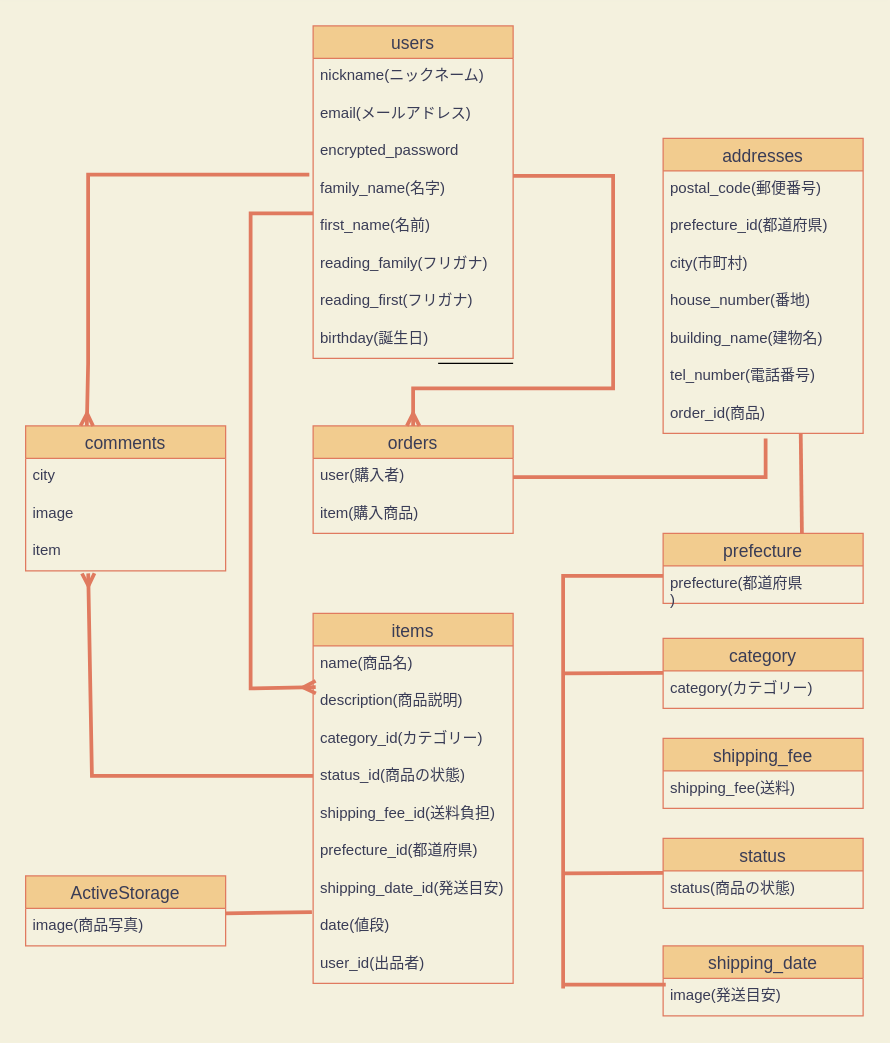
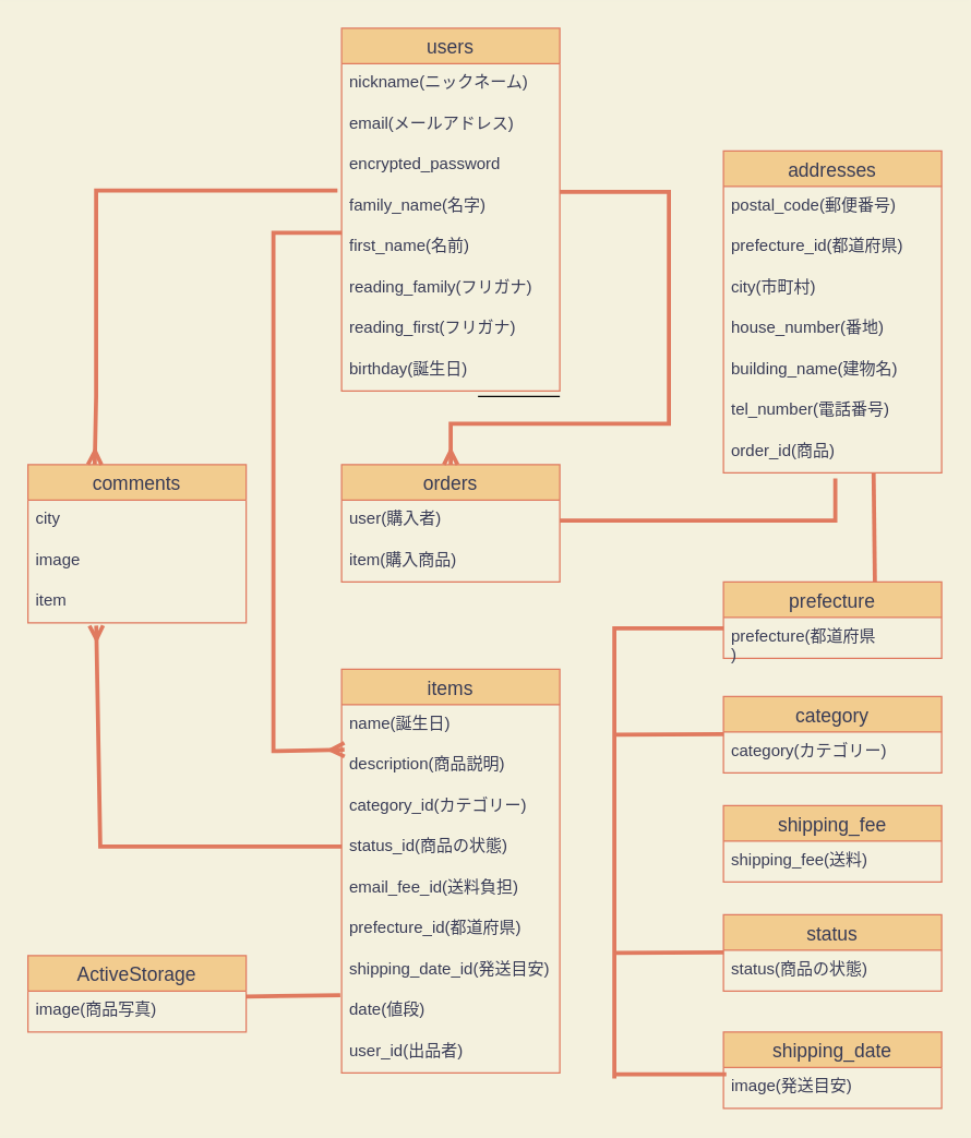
  <mxCell id="0" />
  <mxCell id="1" parent="0" />
  <mxCell id="2" value="orders" style="swimlane;fontStyle=0;childLayout=stackLayout;horizontal=1;startSize=26;horizontalStack=0;resizeParent=1;resizeParentMax=0;resizeLast=0;collapsible=1;marginBottom=0;align=center;fontSize=14;strokeColor=#E07A5F;fillColor=#F2CC8F;fontColor=#393C56;" parent="1" vertex="1"><mxGeometry x="250" y="340" width="160" height="86" as="geometry" /></mxCell>
  <mxCell id="3" value="user(購入者)&#10;" style="text;strokeColor=none;fillColor=none;spacingLeft=4;spacingRight=4;overflow=hidden;rotatable=0;points=[[0,0.5],[1,0.5]];portConstraint=eastwest;fontSize=12;fontColor=#393C56;" parent="2" vertex="1"><mxGeometry y="26" width="160" height="30" as="geometry" /></mxCell>
  <mxCell id="4" value="item(購入商品)&#10;" style="text;strokeColor=none;fillColor=none;spacingLeft=4;spacingRight=4;overflow=hidden;rotatable=0;points=[[0,0.5],[1,0.5]];portConstraint=eastwest;fontSize=12;fontColor=#393C56;" parent="2" vertex="1"><mxGeometry y="56" width="160" height="30" as="geometry" /></mxCell>
  <mxCell id="5" value="users" style="swimlane;fontStyle=0;childLayout=stackLayout;horizontal=1;startSize=26;horizontalStack=0;resizeParent=1;resizeParentMax=0;resizeLast=0;collapsible=1;marginBottom=0;align=center;fontSize=14;strokeColor=#E07A5F;fillColor=#F2CC8F;fontColor=#393C56;" parent="1" vertex="1"><mxGeometry x="250" width="160" height="266" as="geometry" y="20" /></mxCell>
  <mxCell id="6" value="nickname(ニックネーム)" style="text;strokeColor=none;fillColor=none;spacingLeft=4;spacingRight=4;overflow=hidden;rotatable=0;points=[[0,0.5],[1,0.5]];portConstraint=eastwest;fontSize=12;fontColor=#393C56;" parent="5" vertex="1"><mxGeometry y="26" width="160" height="30" as="geometry" /></mxCell>
  <mxCell id="7" value="email(メールアドレス)" style="text;strokeColor=none;fillColor=none;spacingLeft=4;spacingRight=4;overflow=hidden;rotatable=0;points=[[0,0.5],[1,0.5]];portConstraint=eastwest;fontSize=12;fontColor=#393C56;" parent="5" vertex="1"><mxGeometry y="56" width="160" height="30" as="geometry" /></mxCell>
  <mxCell id="8" value="encrypted_password" style="text;strokeColor=none;fillColor=none;spacingLeft=4;spacingRight=4;overflow=hidden;rotatable=0;points=[[0,0.5],[1,0.5]];portConstraint=eastwest;fontSize=12;fontColor=#393C56;" parent="5" vertex="1"><mxGeometry y="86" width="160" height="30" as="geometry" /></mxCell>
  <mxCell id="9" value="family_name(名字)" style="text;strokeColor=none;fillColor=none;spacingLeft=4;spacingRight=4;overflow=hidden;rotatable=0;points=[[0,0.5],[1,0.5]];portConstraint=eastwest;fontSize=12;fontColor=#393C56;" parent="5" vertex="1"><mxGeometry y="116" width="160" height="30" as="geometry" /></mxCell>
  <mxCell id="10" value="first_name(名前)" style="text;strokeColor=none;fillColor=none;spacingLeft=4;spacingRight=4;overflow=hidden;rotatable=0;points=[[0,0.5],[1,0.5]];portConstraint=eastwest;fontSize=12;fontColor=#393C56;" parent="5" vertex="1"><mxGeometry y="146" width="160" height="30" as="geometry" /></mxCell>
  <mxCell id="11" value="reading_family(フリガナ)" style="text;strokeColor=none;fillColor=none;spacingLeft=4;spacingRight=4;overflow=hidden;rotatable=0;points=[[0,0.5],[1,0.5]];portConstraint=eastwest;fontSize=12;fontColor=#393C56;" parent="5" vertex="1"><mxGeometry y="176" width="160" height="30" as="geometry" /></mxCell>
  <mxCell id="12" value="reading_first(フリガナ)" style="text;strokeColor=none;fillColor=none;spacingLeft=4;spacingRight=4;overflow=hidden;rotatable=0;points=[[0,0.5],[1,0.5]];portConstraint=eastwest;fontSize=12;fontColor=#393C56;" parent="5" vertex="1"><mxGeometry y="206" width="160" height="30" as="geometry" /></mxCell>
  <mxCell id="13" value="birthday(誕生日)" style="text;strokeColor=none;fillColor=none;spacingLeft=4;spacingRight=4;overflow=hidden;rotatable=0;points=[[0,0.5],[1,0.5]];portConstraint=eastwest;fontSize=12;fontColor=#393C56;" parent="5" vertex="1"><mxGeometry y="236" width="160" height="30" as="geometry" /></mxCell>
  <mxCell id="14" value="" style="line;strokeWidth=1;rotatable=0;dashed=0;labelPosition=right;align=left;verticalAlign=middle;spacingTop=0;spacingLeft=6;points=[];portConstraint=eastwest;fillColor=#F2CC8F;fontColor=#393C56;" parent="1" vertex="1"><mxGeometry x="350" y="270" width="60" height="40" as="geometry" /></mxCell>
  <mxCell id="15" value="" style="endArrow=ERmany;html=1;rounded=0;strokeColor=#E07A5F;strokeWidth=3;fillColor=#F2CC8F;fontColor=#393C56;endFill=0;entryX=0.5;entryY=0;entryDx=0;entryDy=0;" parent="1" target="2" edge="1"><mxGeometry relative="1" as="geometry"><mxPoint x="410" y="140" as="sourcePoint" /><mxPoint x="330" y="330" as="targetPoint" /><Array as="points"><mxPoint x="490" y="140" /><mxPoint x="490" y="280" /><mxPoint x="490" y="310" /><mxPoint x="330" y="310" /></Array></mxGeometry></mxCell>
  <mxCell id="16" style="edgeStyle=none;rounded=1;orthogonalLoop=1;jettySize=auto;html=1;entryX=0.5;entryY=0;entryDx=0;entryDy=0;endArrow=ERmany;endFill=0;strokeColor=#E07A5F;strokeWidth=3;fillColor=#F2CC8F;fontColor=#393C56;" parent="1" source="2" target="2" edge="1"><mxGeometry relative="1" as="geometry" /></mxCell>
  <mxCell id="17" value="comments" style="swimlane;fontStyle=0;childLayout=stackLayout;horizontal=1;startSize=26;horizontalStack=0;resizeParent=1;resizeParentMax=0;resizeLast=0;collapsible=1;marginBottom=0;align=center;fontSize=14;strokeColor=#E07A5F;fillColor=#F2CC8F;fontColor=#393C56;" parent="1" vertex="1"><mxGeometry x="20" y="340" width="160" height="116" as="geometry" /></mxCell>
  <mxCell id="18" value="city" style="text;strokeColor=none;fillColor=none;spacingLeft=4;spacingRight=4;overflow=hidden;rotatable=0;points=[[0,0.5],[1,0.5]];portConstraint=eastwest;fontSize=12;fontColor=#393C56;" parent="17" vertex="1"><mxGeometry y="26" width="160" height="30" as="geometry" /></mxCell>
  <mxCell id="19" value="image" style="text;strokeColor=none;fillColor=none;spacingLeft=4;spacingRight=4;overflow=hidden;rotatable=0;points=[[0,0.5],[1,0.5]];portConstraint=eastwest;fontSize=12;fontColor=#393C56;" parent="17" vertex="1"><mxGeometry y="56" width="160" height="30" as="geometry" /></mxCell>
  <mxCell id="20" value="item&#10;" style="text;strokeColor=none;fillColor=none;spacingLeft=4;spacingRight=4;overflow=hidden;rotatable=0;points=[[0,0.5],[1,0.5]];portConstraint=eastwest;fontSize=12;fontColor=#393C56;" parent="17" vertex="1"><mxGeometry y="86" width="160" height="30" as="geometry" /></mxCell>
  <mxCell id="21" value="items" style="swimlane;fontStyle=0;childLayout=stackLayout;horizontal=1;startSize=26;horizontalStack=0;resizeParent=1;resizeParentMax=0;resizeLast=0;collapsible=1;marginBottom=0;align=center;fontSize=14;strokeColor=#E07A5F;fillColor=#F2CC8F;fontColor=#393C56;" vertex="1" parent="1"><mxGeometry x="250" y="490" width="160" height="296" as="geometry" /></mxCell>
- <mxCell id="22" value="name(商品名)" style="text;strokeColor=none;fillColor=none;spacingLeft=4;spacingRight=4;overflow=hidden;rotatable=0;points=[[0,0.5],[1,0.5]];portConstraint=eastwest;fontSize=12;fontColor=#393C56;" vertex="1" parent="21"><mxGeometry y="26" width="160" height="30" as="geometry" /></mxCell>
+ <mxCell id="22" value="name(誕生日)" style="text;strokeColor=none;fillColor=none;spacingLeft=4;spacingRight=4;overflow=hidden;rotatable=0;points=[[0,0.5],[1,0.5]];portConstraint=eastwest;fontSize=12;fontColor=#393C56;" vertex="1" parent="21"><mxGeometry y="26" width="160" height="30" as="geometry" /></mxCell>
  <mxCell id="23" value="description(商品説明)" style="text;strokeColor=none;fillColor=none;spacingLeft=4;spacingRight=4;overflow=hidden;rotatable=0;points=[[0,0.5],[1,0.5]];portConstraint=eastwest;fontSize=12;fontColor=#393C56;" vertex="1" parent="21"><mxGeometry y="56" width="160" height="30" as="geometry" /></mxCell>
  <mxCell id="24" value="category_id(カテゴリー)" style="text;strokeColor=none;fillColor=none;spacingLeft=4;spacingRight=4;overflow=hidden;rotatable=0;points=[[0,0.5],[1,0.5]];portConstraint=eastwest;fontSize=12;fontColor=#393C56;" vertex="1" parent="21"><mxGeometry y="86" width="160" height="30" as="geometry" /></mxCell>
  <mxCell id="25" value="status_id(商品の状態)" style="text;strokeColor=none;fillColor=none;spacingLeft=4;spacingRight=4;overflow=hidden;rotatable=0;points=[[0,0.5],[1,0.5]];portConstraint=eastwest;fontSize=12;fontColor=#393C56;" vertex="1" parent="21"><mxGeometry y="116" width="160" height="30" as="geometry" /></mxCell>
- <mxCell id="26" value="shipping_fee_id(送料負担)" style="text;strokeColor=none;fillColor=none;spacingLeft=4;spacingRight=4;overflow=hidden;rotatable=0;points=[[0,0.5],[1,0.5]];portConstraint=eastwest;fontSize=12;fontColor=#393C56;" vertex="1" parent="21"><mxGeometry y="146" width="160" height="30" as="geometry" /></mxCell>
+ <mxCell id="26" value="email_fee_id(送料負担)" style="text;strokeColor=none;fillColor=none;spacingLeft=4;spacingRight=4;overflow=hidden;rotatable=0;points=[[0,0.5],[1,0.5]];portConstraint=eastwest;fontSize=12;fontColor=#393C56;" vertex="1" parent="21"><mxGeometry y="146" width="160" height="30" as="geometry" /></mxCell>
  <mxCell id="27" value="prefecture_id(都道府県)" style="text;strokeColor=none;fillColor=none;spacingLeft=4;spacingRight=4;overflow=hidden;rotatable=0;points=[[0,0.5],[1,0.5]];portConstraint=eastwest;fontSize=12;fontColor=#393C56;" vertex="1" parent="21"><mxGeometry y="176" width="160" height="30" as="geometry" /></mxCell>
  <mxCell id="28" value="shipping_date_id(発送目安)" style="text;strokeColor=none;fillColor=none;spacingLeft=4;spacingRight=4;overflow=hidden;rotatable=0;points=[[0,0.5],[1,0.5]];portConstraint=eastwest;fontSize=12;fontColor=#393C56;" vertex="1" parent="21"><mxGeometry y="206" width="160" height="30" as="geometry" /></mxCell>
  <mxCell id="29" value="" style="endArrow=none;html=1;rounded=0;strokeWidth=3;strokeColor=#E07A5F;entryX=-0.006;entryY=0.1;entryDx=0;entryDy=0;entryPerimeter=0;" edge="1" parent="21" target="30"><mxGeometry relative="1" as="geometry"><mxPoint x="-70" y="240" as="sourcePoint" /><mxPoint x="90" y="240" as="targetPoint" /></mxGeometry></mxCell>
  <mxCell id="30" value="date(値段)" style="text;strokeColor=none;fillColor=none;spacingLeft=4;spacingRight=4;overflow=hidden;rotatable=0;points=[[0,0.5],[1,0.5]];portConstraint=eastwest;fontSize=12;fontColor=#393C56;" vertex="1" parent="21"><mxGeometry y="236" width="160" height="30" as="geometry" /></mxCell>
  <mxCell id="31" value="user_id(出品者)" style="text;strokeColor=none;fillColor=none;spacingLeft=4;spacingRight=4;overflow=hidden;rotatable=0;points=[[0,0.5],[1,0.5]];portConstraint=eastwest;fontSize=12;fontColor=#393C56;" vertex="1" parent="21"><mxGeometry y="266" width="160" height="30" as="geometry" /></mxCell>
  <mxCell id="32" value="" style="endArrow=ERmany;html=1;rounded=0;strokeColor=#E07A5F;strokeWidth=3;fillColor=#F2CC8F;fontColor=#393C56;endFill=0;entryX=0.306;entryY=0;entryDx=0;entryDy=0;exitX=-0.019;exitY=0.1;exitDx=0;exitDy=0;exitPerimeter=0;entryPerimeter=0;" edge="1" parent="1" source="9" target="17"><mxGeometry relative="1" as="geometry"><mxPoint x="150" y="120" as="sourcePoint" /><mxPoint x="70" y="320" as="targetPoint" /><Array as="points"><mxPoint x="70" y="139" /><mxPoint x="70" y="150" /><mxPoint x="70" y="220" /><mxPoint x="70" y="290" /></Array></mxGeometry></mxCell>
  <mxCell id="33" value="" style="endArrow=ERmany;html=1;rounded=0;strokeColor=#E07A5F;strokeWidth=3;fillColor=#F2CC8F;fontColor=#393C56;endFill=0;entryX=0.313;entryY=1.067;entryDx=0;entryDy=0;exitX=-0.019;exitY=0.1;exitDx=0;exitDy=0;exitPerimeter=0;entryPerimeter=0;" edge="1" parent="1" target="20"><mxGeometry relative="1" as="geometry"><mxPoint x="250" y="620" as="sourcePoint" /><mxPoint x="72" y="821" as="targetPoint" /><Array as="points"><mxPoint x="73.04" y="620" /></Array></mxGeometry></mxCell>
  <mxCell id="34" value="" style="endArrow=ERmany;html=1;rounded=0;strokeColor=#E07A5F;strokeWidth=3;fillColor=#F2CC8F;fontColor=#393C56;endFill=0;exitX=-0.019;exitY=0.1;exitDx=0;exitDy=0;exitPerimeter=0;entryX=0.013;entryY=0.1;entryDx=0;entryDy=0;entryPerimeter=0;" edge="1" parent="1" target="23"><mxGeometry relative="1" as="geometry"><mxPoint x="250" y="170" as="sourcePoint" /><mxPoint x="245" y="549" as="targetPoint" /><Array as="points"><mxPoint x="200" y="170" /><mxPoint x="200" y="251" /><mxPoint x="200" y="550" /></Array></mxGeometry></mxCell>
  <mxCell id="35" value="ActiveStorage" style="swimlane;fontStyle=0;childLayout=stackLayout;horizontal=1;startSize=26;horizontalStack=0;resizeParent=1;resizeParentMax=0;resizeLast=0;collapsible=1;marginBottom=0;align=center;fontSize=14;strokeColor=#E07A5F;fillColor=#F2CC8F;fontColor=#393C56;" vertex="1" parent="1"><mxGeometry x="20" y="700" width="160" height="56" as="geometry" /></mxCell>
  <mxCell id="36" value="image(商品写真)&#10;" style="text;strokeColor=none;fillColor=none;spacingLeft=4;spacingRight=4;overflow=hidden;rotatable=0;points=[[0,0.5],[1,0.5]];portConstraint=eastwest;fontSize=12;fontColor=#393C56;" vertex="1" parent="35"><mxGeometry y="26" width="160" height="30" as="geometry" /></mxCell>
  <mxCell id="37" value="addresses" style="swimlane;fontStyle=0;childLayout=stackLayout;horizontal=1;startSize=26;horizontalStack=0;resizeParent=1;resizeParentMax=0;resizeLast=0;collapsible=1;marginBottom=0;align=center;fontSize=14;strokeColor=#E07A5F;fillColor=#F2CC8F;fontColor=#393C56;" vertex="1" parent="1"><mxGeometry x="530" y="110" width="160" height="236" as="geometry" /></mxCell>
  <mxCell id="38" value="postal_code(郵便番号)" style="text;strokeColor=none;fillColor=none;spacingLeft=4;spacingRight=4;overflow=hidden;rotatable=0;points=[[0,0.5],[1,0.5]];portConstraint=eastwest;fontSize=12;fontColor=#393C56;" vertex="1" parent="37"><mxGeometry y="26" width="160" height="30" as="geometry" /></mxCell>
  <mxCell id="39" value="prefecture_id(都道府県)" style="text;strokeColor=none;fillColor=none;spacingLeft=4;spacingRight=4;overflow=hidden;rotatable=0;points=[[0,0.5],[1,0.5]];portConstraint=eastwest;fontSize=12;fontColor=#393C56;" vertex="1" parent="37"><mxGeometry y="56" width="160" height="30" as="geometry" /></mxCell>
  <mxCell id="40" value="city(市町村)" style="text;strokeColor=none;fillColor=none;spacingLeft=4;spacingRight=4;overflow=hidden;rotatable=0;points=[[0,0.5],[1,0.5]];portConstraint=eastwest;fontSize=12;fontColor=#393C56;" vertex="1" parent="37"><mxGeometry y="86" width="160" height="30" as="geometry" /></mxCell>
  <mxCell id="41" value="house_number(番地)" style="text;strokeColor=none;fillColor=none;spacingLeft=4;spacingRight=4;overflow=hidden;rotatable=0;points=[[0,0.5],[1,0.5]];portConstraint=eastwest;fontSize=12;fontColor=#393C56;" vertex="1" parent="37"><mxGeometry y="116" width="160" height="30" as="geometry" /></mxCell>
  <mxCell id="42" value="building_name(建物名)" style="text;strokeColor=none;fillColor=none;spacingLeft=4;spacingRight=4;overflow=hidden;rotatable=0;points=[[0,0.5],[1,0.5]];portConstraint=eastwest;fontSize=12;fontColor=#393C56;" vertex="1" parent="37"><mxGeometry y="146" width="160" height="30" as="geometry" /></mxCell>
  <mxCell id="43" value="tel_number(電話番号)" style="text;strokeColor=none;fillColor=none;spacingLeft=4;spacingRight=4;overflow=hidden;rotatable=0;points=[[0,0.5],[1,0.5]];portConstraint=eastwest;fontSize=12;fontColor=#393C56;" vertex="1" parent="37"><mxGeometry y="176" width="160" height="30" as="geometry" /></mxCell>
  <mxCell id="44" value="order_id(商品)" style="text;strokeColor=none;fillColor=none;spacingLeft=4;spacingRight=4;overflow=hidden;rotatable=0;points=[[0,0.5],[1,0.5]];portConstraint=eastwest;fontSize=12;fontColor=#393C56;" vertex="1" parent="37"><mxGeometry y="206" width="160" height="30" as="geometry" /></mxCell>
  <mxCell id="45" value="shipping_date" style="swimlane;fontStyle=0;childLayout=stackLayout;horizontal=1;startSize=26;horizontalStack=0;resizeParent=1;resizeParentMax=0;resizeLast=0;collapsible=1;marginBottom=0;align=center;fontSize=14;strokeColor=#E07A5F;fillColor=#F2CC8F;fontColor=#393C56;" vertex="1" parent="1"><mxGeometry x="530" y="756" width="160" height="56" as="geometry" /></mxCell>
  <mxCell id="46" value="image(発送目安)&#10;" style="text;strokeColor=none;fillColor=none;spacingLeft=4;spacingRight=4;overflow=hidden;rotatable=0;points=[[0,0.5],[1,0.5]];portConstraint=eastwest;fontSize=12;fontColor=#393C56;" vertex="1" parent="45"><mxGeometry y="26" width="160" height="30" as="geometry" /></mxCell>
  <mxCell id="47" value="status" style="swimlane;fontStyle=0;childLayout=stackLayout;horizontal=1;startSize=26;horizontalStack=0;resizeParent=1;resizeParentMax=0;resizeLast=0;collapsible=1;marginBottom=0;align=center;fontSize=14;strokeColor=#E07A5F;fillColor=#F2CC8F;fontColor=#393C56;" vertex="1" parent="1"><mxGeometry x="530" y="670" width="160" height="56" as="geometry" /></mxCell>
  <mxCell id="48" value="status(商品の状態)&#10;" style="text;strokeColor=none;fillColor=none;spacingLeft=4;spacingRight=4;overflow=hidden;rotatable=0;points=[[0,0.5],[1,0.5]];portConstraint=eastwest;fontSize=12;fontColor=#393C56;" vertex="1" parent="47"><mxGeometry y="26" width="160" height="30" as="geometry" /></mxCell>
  <mxCell id="49" value="shipping_fee" style="swimlane;fontStyle=0;childLayout=stackLayout;horizontal=1;startSize=26;horizontalStack=0;resizeParent=1;resizeParentMax=0;resizeLast=0;collapsible=1;marginBottom=0;align=center;fontSize=14;strokeColor=#E07A5F;fillColor=#F2CC8F;fontColor=#393C56;" vertex="1" parent="1"><mxGeometry x="530" y="590" width="160" height="56" as="geometry" /></mxCell>
  <mxCell id="50" value="shipping_fee(送料)&#10;" style="text;strokeColor=none;fillColor=none;spacingLeft=4;spacingRight=4;overflow=hidden;rotatable=0;points=[[0,0.5],[1,0.5]];portConstraint=eastwest;fontSize=12;fontColor=#393C56;" vertex="1" parent="49"><mxGeometry y="26" width="160" height="30" as="geometry" /></mxCell>
  <mxCell id="51" value="category" style="swimlane;fontStyle=0;childLayout=stackLayout;horizontal=1;startSize=26;horizontalStack=0;resizeParent=1;resizeParentMax=0;resizeLast=0;collapsible=1;marginBottom=0;align=center;fontSize=14;strokeColor=#E07A5F;fillColor=#F2CC8F;fontColor=#393C56;" vertex="1" parent="1"><mxGeometry x="530" y="510" width="160" height="56" as="geometry" /></mxCell>
  <mxCell id="52" value="category(カテゴリー)&#10;" style="text;strokeColor=none;fillColor=none;spacingLeft=4;spacingRight=4;overflow=hidden;rotatable=0;points=[[0,0.5],[1,0.5]];portConstraint=eastwest;fontSize=12;fontColor=#393C56;" vertex="1" parent="51"><mxGeometry y="26" width="160" height="30" as="geometry" /></mxCell>
  <mxCell id="53" value="prefecture" style="swimlane;fontStyle=0;childLayout=stackLayout;horizontal=1;startSize=26;horizontalStack=0;resizeParent=1;resizeParentMax=0;resizeLast=0;collapsible=1;marginBottom=0;align=center;fontSize=14;strokeColor=#E07A5F;fillColor=#F2CC8F;fontColor=#393C56;" vertex="1" parent="1"><mxGeometry x="530" y="426" width="160" height="56" as="geometry" /></mxCell>
  <mxCell id="54" value="prefecture(都道府県&#10;)&#10;" style="text;strokeColor=none;fillColor=none;spacingLeft=4;spacingRight=4;overflow=hidden;rotatable=0;points=[[0,0.5],[1,0.5]];portConstraint=eastwest;fontSize=12;fontColor=#393C56;" vertex="1" parent="53"><mxGeometry y="26" width="160" height="30" as="geometry" /></mxCell>
  <mxCell id="55" value="" style="endArrow=none;html=1;rounded=0;strokeWidth=3;strokeColor=#E07A5F;exitX=1;exitY=0.5;exitDx=0;exitDy=0;" edge="1" parent="1" source="3"><mxGeometry relative="1" as="geometry"><mxPoint x="460" y="390" as="sourcePoint" /><mxPoint x="612" y="350" as="targetPoint" /><Array as="points"><mxPoint x="612" y="381" /></Array></mxGeometry></mxCell>
  <mxCell id="56" value="" style="endArrow=none;html=1;rounded=0;strokeWidth=3;strokeColor=#E07A5F;entryX=0.694;entryY=0;entryDx=0;entryDy=0;entryPerimeter=0;exitX=0.688;exitY=1;exitDx=0;exitDy=0;exitPerimeter=0;" edge="1" parent="1" source="44" target="53"><mxGeometry relative="1" as="geometry"><mxPoint x="640" y="350" as="sourcePoint" /><mxPoint x="709.04" y="349" as="targetPoint" /></mxGeometry></mxCell>
  <mxCell id="57" value="" style="endArrow=none;html=1;rounded=0;strokeWidth=3;strokeColor=#E07A5F;entryX=-0.006;entryY=0.1;entryDx=0;entryDy=0;entryPerimeter=0;" edge="1" parent="1"><mxGeometry relative="1" as="geometry"><mxPoint x="450" y="790" as="sourcePoint" /><mxPoint x="530" y="460" as="targetPoint" /><Array as="points"><mxPoint x="450" y="460" /></Array></mxGeometry></mxCell>
  <mxCell id="58" value="" style="endArrow=none;html=1;rounded=0;strokeWidth=3;strokeColor=#E07A5F;entryX=-0.006;entryY=0.1;entryDx=0;entryDy=0;entryPerimeter=0;" edge="1" parent="1"><mxGeometry relative="1" as="geometry"><mxPoint x="450" y="538" as="sourcePoint" /><mxPoint x="530" y="537.5" as="targetPoint" /></mxGeometry></mxCell>
  <mxCell id="59" value="" style="endArrow=none;html=1;rounded=0;strokeWidth=3;strokeColor=#E07A5F;entryX=-0.006;entryY=0.1;entryDx=0;entryDy=0;entryPerimeter=0;" edge="1" parent="1"><mxGeometry relative="1" as="geometry"><mxPoint x="450" y="698" as="sourcePoint" /><mxPoint x="530" y="697.5" as="targetPoint" /></mxGeometry></mxCell>
  <mxCell id="60" value="" style="endArrow=none;html=1;rounded=0;strokeWidth=3;strokeColor=#E07A5F;entryX=0.013;entryY=0.167;entryDx=0;entryDy=0;entryPerimeter=0;" edge="1" parent="1" target="46"><mxGeometry relative="1" as="geometry"><mxPoint x="450" y="787" as="sourcePoint" /><mxPoint x="519" y="786" as="targetPoint" /></mxGeometry></mxCell>
